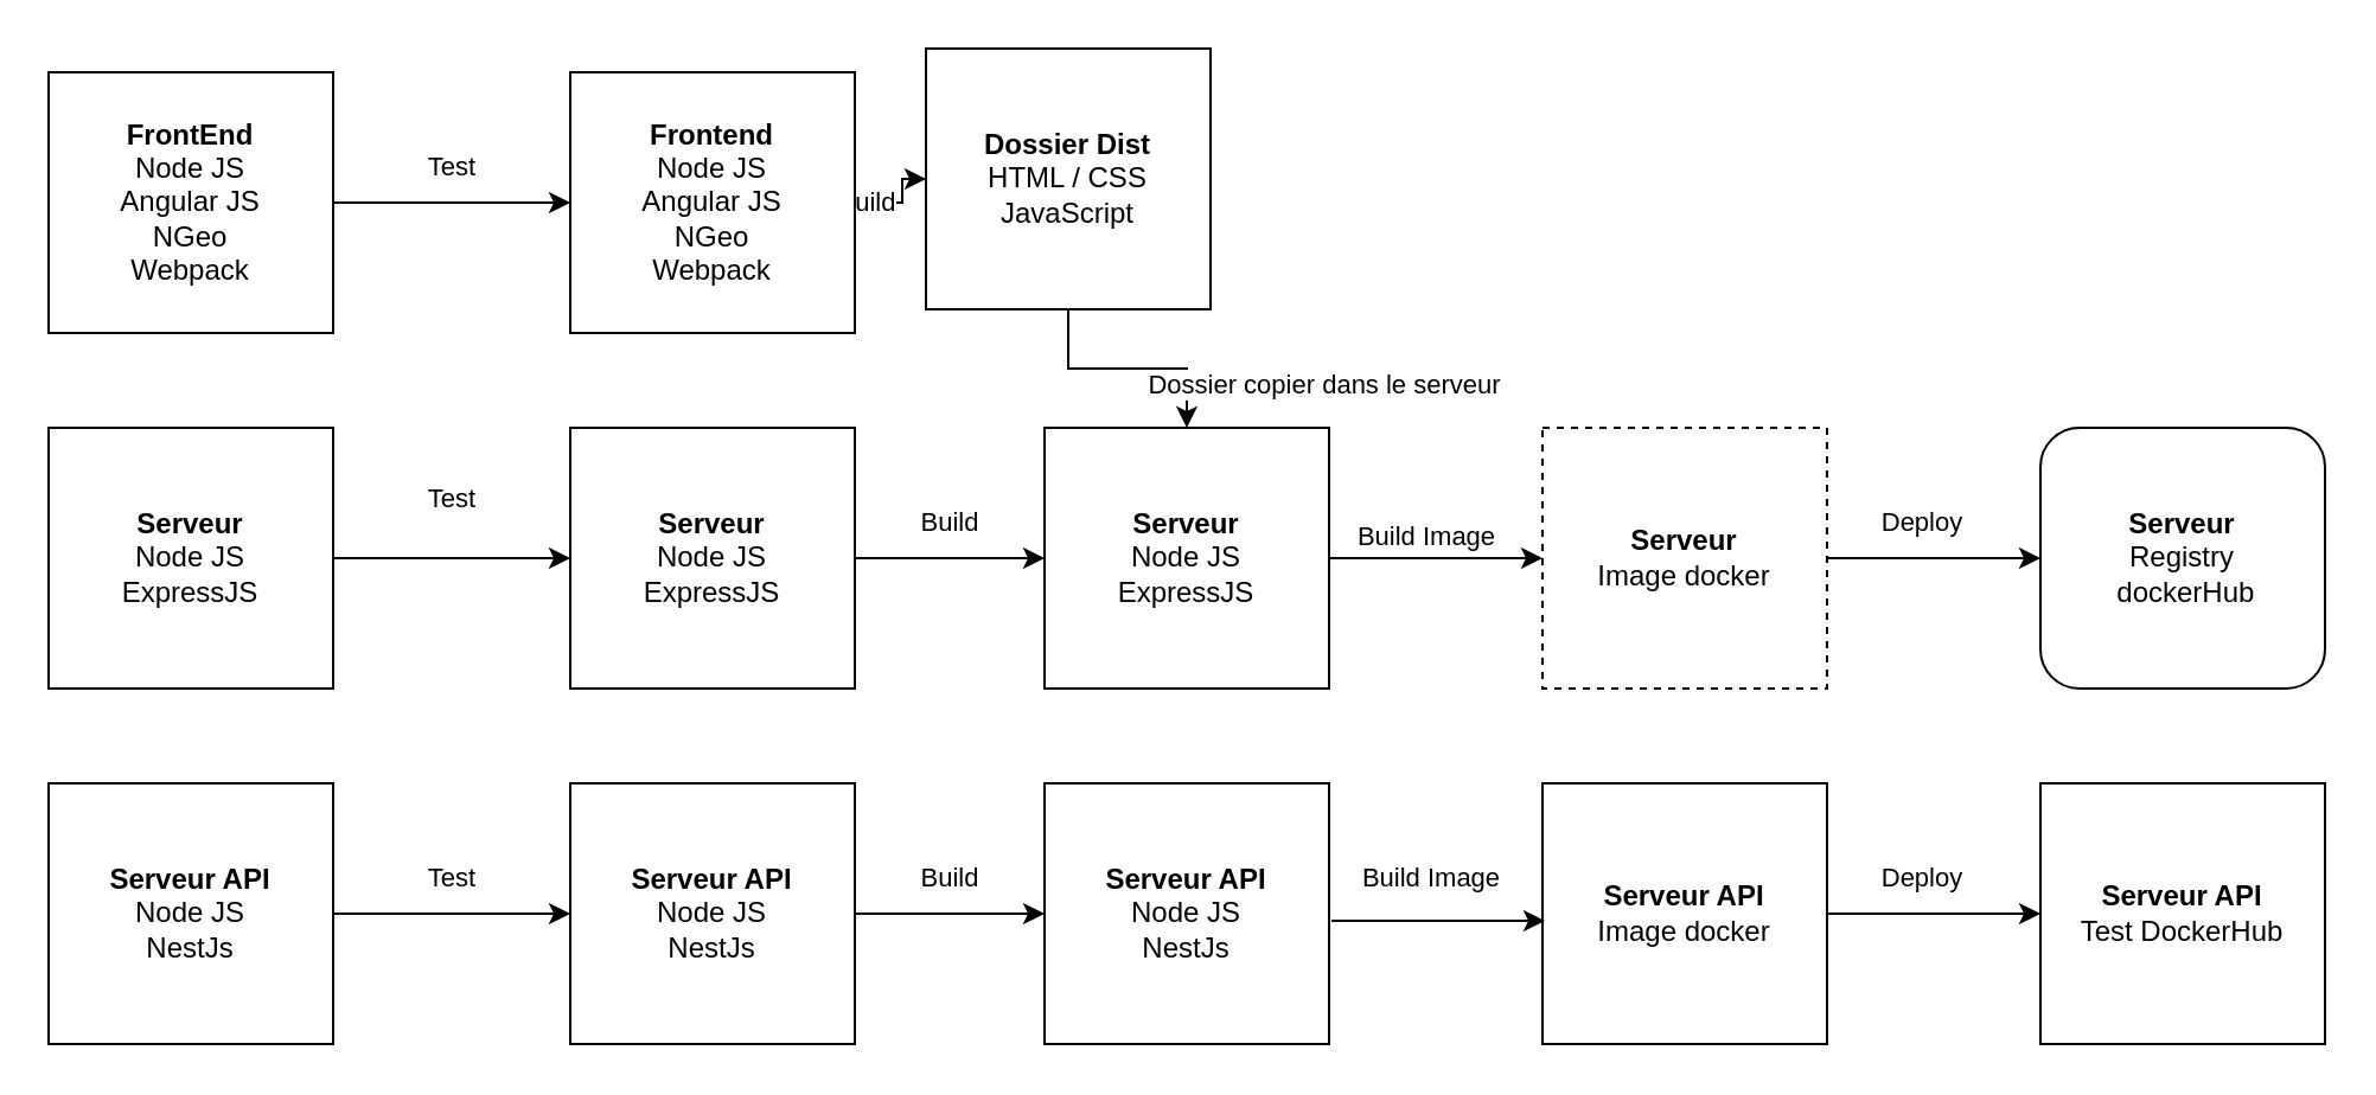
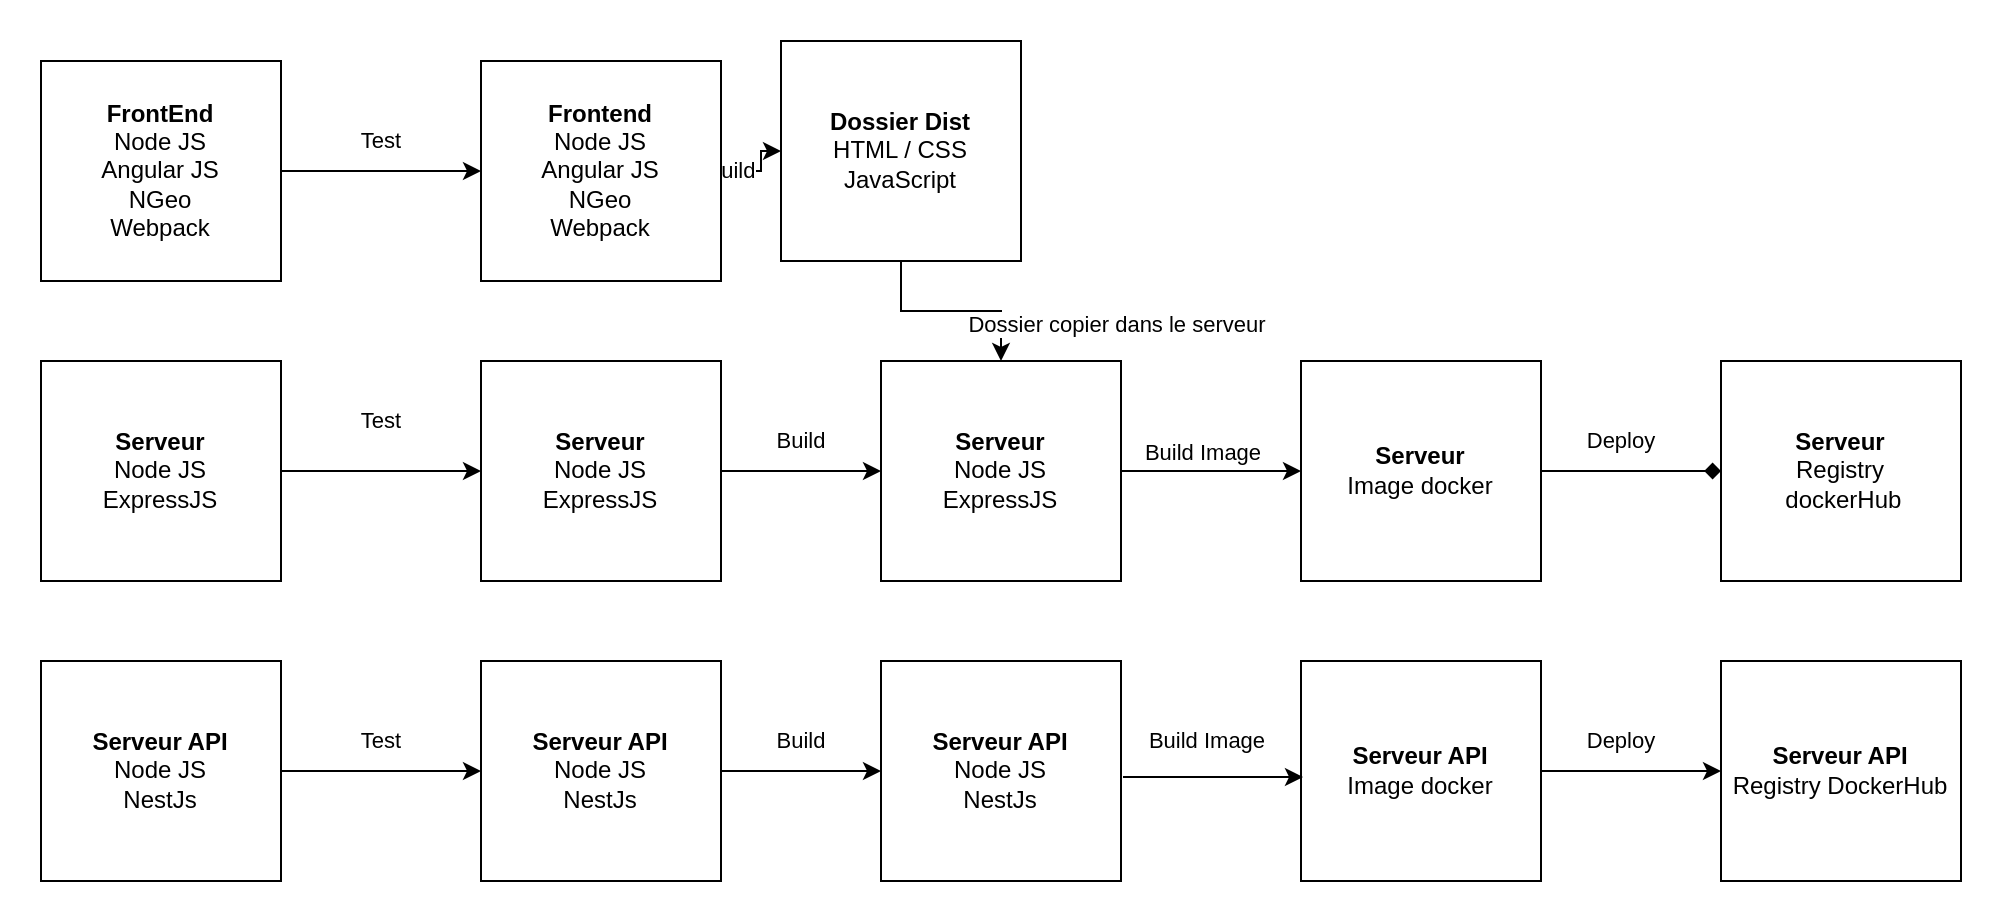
  <mxCell id="0" />
  <mxCell id="1" parent="0" />
  <mxCell id="2" value="Test" style="edgeStyle=orthogonalEdgeStyle;rounded=0;orthogonalLoop=1;jettySize=auto;html=1;entryX=0;entryY=0.5;entryDx=0;entryDy=0;" edge="1" parent="1" source="3" target="21"><mxGeometry y="15" relative="1" as="geometry"><mxPoint as="offset" /></mxGeometry></mxCell>
  <mxCell id="3" value="&lt;div&gt;&lt;b&gt;FrontEnd&lt;/b&gt;&lt;/div&gt;&lt;div&gt;Node JS&lt;b&gt;&lt;br&gt;&lt;/b&gt;&lt;/div&gt;&lt;div&gt;Angular JS&lt;/div&gt;&lt;div&gt;NGeo&lt;/div&gt;&lt;div&gt;Webpack&lt;br&gt;&lt;/div&gt;" style="rounded=0;whiteSpace=wrap;html=1;" vertex="1" parent="1"><mxGeometry x="20" y="30" width="120" height="110" as="geometry" /></mxCell>
  <mxCell id="4" value="Test" style="edgeStyle=orthogonalEdgeStyle;rounded=0;orthogonalLoop=1;jettySize=auto;html=1;entryX=0;entryY=0.5;entryDx=0;entryDy=0;" edge="1" parent="1" source="5" target="19"><mxGeometry y="25" relative="1" as="geometry"><mxPoint as="offset" /></mxGeometry></mxCell>
  <mxCell id="5" value="&lt;div&gt;&lt;b&gt;Serveur&lt;/b&gt;&lt;/div&gt;&lt;div&gt;Node JS&lt;/div&gt;&lt;div&gt;ExpressJS&lt;br&gt;&lt;b&gt;&lt;/b&gt;&lt;/div&gt;" style="rounded=0;whiteSpace=wrap;html=1;" vertex="1" parent="1"><mxGeometry x="20" y="180" width="120" height="110" as="geometry" /></mxCell>
  <mxCell id="6" value="Test" style="edgeStyle=orthogonalEdgeStyle;rounded=0;orthogonalLoop=1;jettySize=auto;html=1;entryX=0;entryY=0.5;entryDx=0;entryDy=0;" edge="1" parent="1" source="7" target="25"><mxGeometry y="15" relative="1" as="geometry"><mxPoint as="offset" /></mxGeometry></mxCell>
  <mxCell id="7" value="&lt;div&gt;&lt;b&gt;Serveur API&lt;br&gt;&lt;/b&gt;&lt;/div&gt;&lt;div&gt;Node JS&lt;/div&gt;&lt;div&gt;NestJs&lt;br&gt;&lt;b&gt;&lt;/b&gt;&lt;/div&gt;" style="rounded=0;whiteSpace=wrap;html=1;" vertex="1" parent="1"><mxGeometry x="20" y="330" width="120" height="110" as="geometry" /></mxCell>
  <mxCell id="8" style="edgeStyle=orthogonalEdgeStyle;rounded=0;orthogonalLoop=1;jettySize=auto;html=1;" edge="1" parent="1" source="10" target="13"><mxGeometry relative="1" as="geometry" /></mxCell>
  <mxCell id="9" value="Dossier copier dans le serveur" style="edgeLabel;html=1;align=center;verticalAlign=middle;resizable=0;points=[];" vertex="1" connectable="0" parent="8"><mxGeometry x="-0.2" y="-2" relative="1" as="geometry"><mxPoint x="92" y="4" as="offset" /></mxGeometry></mxCell>
  <mxCell id="10" value="&lt;div&gt;&lt;b&gt;Dossier Dist&lt;/b&gt;&lt;/div&gt;&lt;div&gt;HTML / CSS&lt;br&gt;&lt;/div&gt;&lt;div&gt;JavaScript&lt;/div&gt;" style="rounded=0;whiteSpace=wrap;html=1;" vertex="1" parent="1"><mxGeometry x="390" y="20" width="120" height="110" as="geometry" /></mxCell>
  <mxCell id="11" style="edgeStyle=orthogonalEdgeStyle;rounded=0;orthogonalLoop=1;jettySize=auto;html=1;entryX=0;entryY=0.5;entryDx=0;entryDy=0;" edge="1" parent="1" source="13" target="15"><mxGeometry relative="1" as="geometry" /></mxCell>
  <mxCell id="12" value="Build Image" style="edgeLabel;html=1;align=center;verticalAlign=middle;resizable=0;points=[];" vertex="1" connectable="0" parent="11"><mxGeometry x="-0.14" y="-1" relative="1" as="geometry"><mxPoint x="1" y="-11" as="offset" /></mxGeometry></mxCell>
  <mxCell id="13" value="&lt;div&gt;&lt;b&gt;Serveur&lt;/b&gt;&lt;/div&gt;&lt;div&gt;Node JS&lt;/div&gt;&lt;div&gt;ExpressJS&lt;br&gt;&lt;b&gt;&lt;/b&gt;&lt;/div&gt;" style="rounded=0;whiteSpace=wrap;html=1;" vertex="1" parent="1"><mxGeometry x="440" y="180" width="120" height="110" as="geometry" /></mxCell>
- <mxCell id="14" value="Deploy" style="edgeStyle=orthogonalEdgeStyle;rounded=0;orthogonalLoop=1;jettySize=auto;html=1;entryX=0;entryY=0.5;entryDx=0;entryDy=0;" edge="1" parent="1" source="15" target="23"><mxGeometry x="-0.111" y="15" relative="1" as="geometry"><mxPoint as="offset" /></mxGeometry></mxCell>
- <mxCell id="15" value="&lt;div&gt;&lt;b&gt;Serveur&lt;/b&gt;&lt;/div&gt;&lt;div&gt;Image docker&lt;br&gt;&lt;b&gt;&lt;/b&gt;&lt;/div&gt;" style="rounded=0;whiteSpace=wrap;html=1;dashed=1;" vertex="1" parent="1"><mxGeometry x="650" y="180" width="120" height="110" as="geometry" /></mxCell>
+ <mxCell id="14" value="Deploy" style="edgeStyle=orthogonalEdgeStyle;rounded=0;orthogonalLoop=1;jettySize=auto;html=1;entryX=0;entryY=0.5;entryDx=0;entryDy=0;endArrow=diamond;" edge="1" parent="1" source="15" target="23"><mxGeometry x="-0.111" y="15" relative="1" as="geometry"><mxPoint as="offset" /></mxGeometry></mxCell>
+ <mxCell id="15" value="&lt;div&gt;&lt;b&gt;Serveur&lt;/b&gt;&lt;/div&gt;&lt;div&gt;Image docker&lt;br&gt;&lt;b&gt;&lt;/b&gt;&lt;/div&gt;" style="rounded=0;whiteSpace=wrap;html=1;" vertex="1" parent="1"><mxGeometry x="650" y="180" width="120" height="110" as="geometry" /></mxCell>
  <mxCell id="16" value="Deploy" style="edgeStyle=orthogonalEdgeStyle;rounded=0;orthogonalLoop=1;jettySize=auto;html=1;" edge="1" parent="1" source="17" target="22"><mxGeometry x="-0.111" y="15" relative="1" as="geometry"><mxPoint as="offset" /></mxGeometry></mxCell>
  <mxCell id="17" value="&lt;div&gt;&lt;b&gt;Serveur API&lt;br&gt;&lt;/b&gt;&lt;/div&gt;&lt;div&gt;Image docker&lt;br&gt;&lt;/div&gt;" style="rounded=0;whiteSpace=wrap;html=1;" vertex="1" parent="1"><mxGeometry x="650" y="330" width="120" height="110" as="geometry" /></mxCell>
  <mxCell id="18" value="Build" style="edgeStyle=orthogonalEdgeStyle;rounded=0;orthogonalLoop=1;jettySize=auto;html=1;entryX=0;entryY=0.5;entryDx=0;entryDy=0;" edge="1" parent="1" source="19" target="13"><mxGeometry y="15" relative="1" as="geometry"><mxPoint as="offset" /></mxGeometry></mxCell>
  <mxCell id="19" value="&lt;div&gt;&lt;b&gt;Serveur&lt;/b&gt;&lt;/div&gt;&lt;div&gt;Node JS&lt;/div&gt;&lt;div&gt;ExpressJS&lt;br&gt;&lt;b&gt;&lt;/b&gt;&lt;/div&gt;" style="rounded=0;whiteSpace=wrap;html=1;" vertex="1" parent="1"><mxGeometry x="240" y="180" width="120" height="110" as="geometry" /></mxCell>
  <mxCell id="20" value="Build" style="edgeStyle=orthogonalEdgeStyle;rounded=0;orthogonalLoop=1;jettySize=auto;html=1;entryX=0;entryY=0.5;entryDx=0;entryDy=0;" edge="1" parent="1" source="21" target="10"><mxGeometry y="15" relative="1" as="geometry"><mxPoint as="offset" /></mxGeometry></mxCell>
  <mxCell id="21" value="&lt;div&gt;&lt;b&gt;Frontend&lt;br&gt;&lt;/b&gt;&lt;/div&gt;&lt;div&gt;Node JS&lt;b&gt;&lt;br&gt;&lt;/b&gt;&lt;/div&gt;&lt;div&gt;Angular JS&lt;/div&gt;&lt;div&gt;NGeo&lt;/div&gt;Webpack" style="rounded=0;whiteSpace=wrap;html=1;" vertex="1" parent="1"><mxGeometry x="240" y="30" width="120" height="110" as="geometry" /></mxCell>
- <mxCell id="22" value="&lt;div&gt;&lt;b&gt;Serveur API&lt;br&gt;&lt;/b&gt;&lt;/div&gt;&lt;div&gt;Test DockerHub&lt;br&gt;&lt;/div&gt;" style="rounded=0;whiteSpace=wrap;html=1;" vertex="1" parent="1"><mxGeometry x="860" y="330" width="120" height="110" as="geometry" /></mxCell>
- <mxCell id="23" value="&lt;div&gt;&lt;b&gt;Serveur&lt;/b&gt;&lt;/div&gt;&lt;div&gt;Registry&lt;br&gt;&lt;/div&gt;&amp;nbsp;dockerHub" style="whiteSpace=wrap;html=1;rounded=1;" vertex="1" parent="1"><mxGeometry x="860" y="180" width="120" height="110" as="geometry" /></mxCell>
+ <mxCell id="22" value="&lt;div&gt;&lt;b&gt;Serveur API&lt;br&gt;&lt;/b&gt;&lt;/div&gt;&lt;div&gt;Registry DockerHub&lt;br&gt;&lt;/div&gt;" style="rounded=0;whiteSpace=wrap;html=1;" vertex="1" parent="1"><mxGeometry x="860" y="330" width="120" height="110" as="geometry" /></mxCell>
+ <mxCell id="23" value="&lt;div&gt;&lt;b&gt;Serveur&lt;/b&gt;&lt;/div&gt;&lt;div&gt;Registry&lt;br&gt;&lt;/div&gt;&amp;nbsp;dockerHub" style="rounded=0;whiteSpace=wrap;html=1;" vertex="1" parent="1"><mxGeometry x="860" y="180" width="120" height="110" as="geometry" /></mxCell>
  <mxCell id="24" value="Build" style="edgeStyle=orthogonalEdgeStyle;rounded=0;orthogonalLoop=1;jettySize=auto;html=1;" edge="1" parent="1" source="25" target="27"><mxGeometry y="15" relative="1" as="geometry"><mxPoint as="offset" /></mxGeometry></mxCell>
  <mxCell id="25" value="&lt;div&gt;&lt;b&gt;Serveur API&lt;br&gt;&lt;/b&gt;&lt;/div&gt;&lt;div&gt;Node JS&lt;/div&gt;&lt;div&gt;NestJs&lt;br&gt;&lt;b&gt;&lt;/b&gt;&lt;/div&gt;" style="rounded=0;whiteSpace=wrap;html=1;" vertex="1" parent="1"><mxGeometry x="240" y="330" width="120" height="110" as="geometry" /></mxCell>
  <mxCell id="26" value="Build Image" style="edgeStyle=orthogonalEdgeStyle;rounded=0;orthogonalLoop=1;jettySize=auto;html=1;entryX=0;entryY=0.5;entryDx=0;entryDy=0;" edge="1" parent="1"><mxGeometry x="-0.067" y="18" relative="1" as="geometry"><mxPoint x="561" y="388" as="sourcePoint" /><mxPoint x="651" y="388" as="targetPoint" /><mxPoint as="offset" /></mxGeometry></mxCell>
  <mxCell id="27" value="&lt;div&gt;&lt;b&gt;Serveur API&lt;br&gt;&lt;/b&gt;&lt;/div&gt;&lt;div&gt;Node JS&lt;/div&gt;&lt;div&gt;NestJs&lt;br&gt;&lt;b&gt;&lt;/b&gt;&lt;/div&gt;" style="rounded=0;whiteSpace=wrap;html=1;" vertex="1" parent="1"><mxGeometry x="440" y="330" width="120" height="110" as="geometry" /></mxCell>
